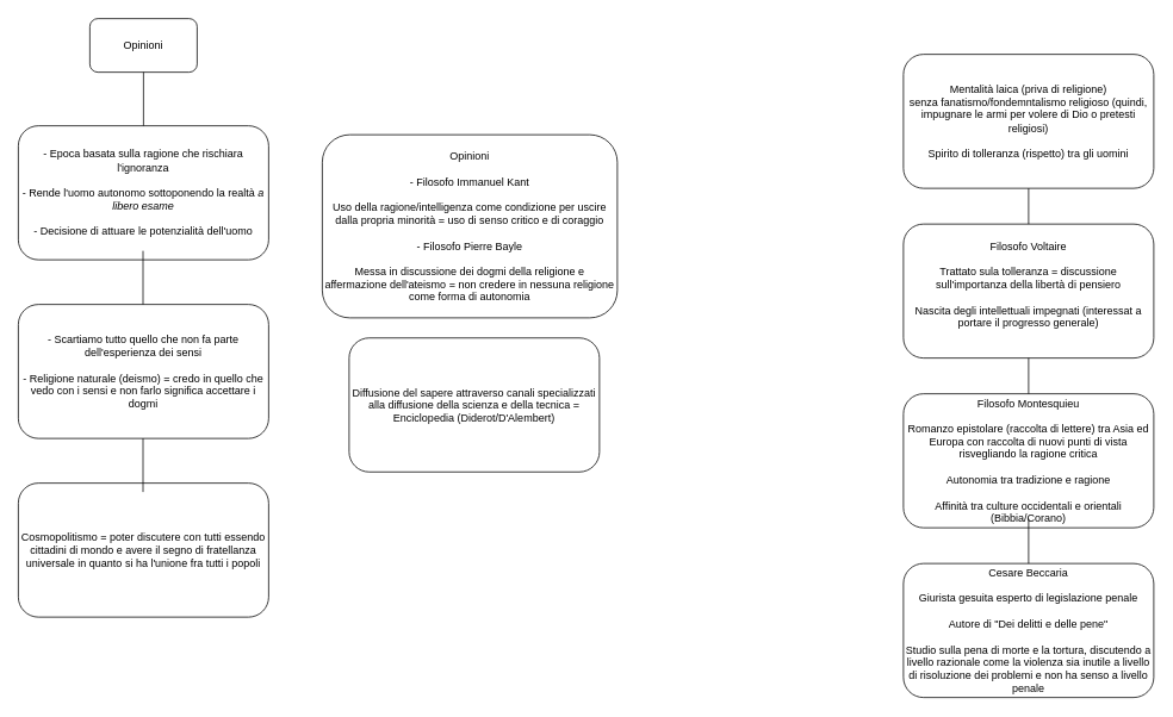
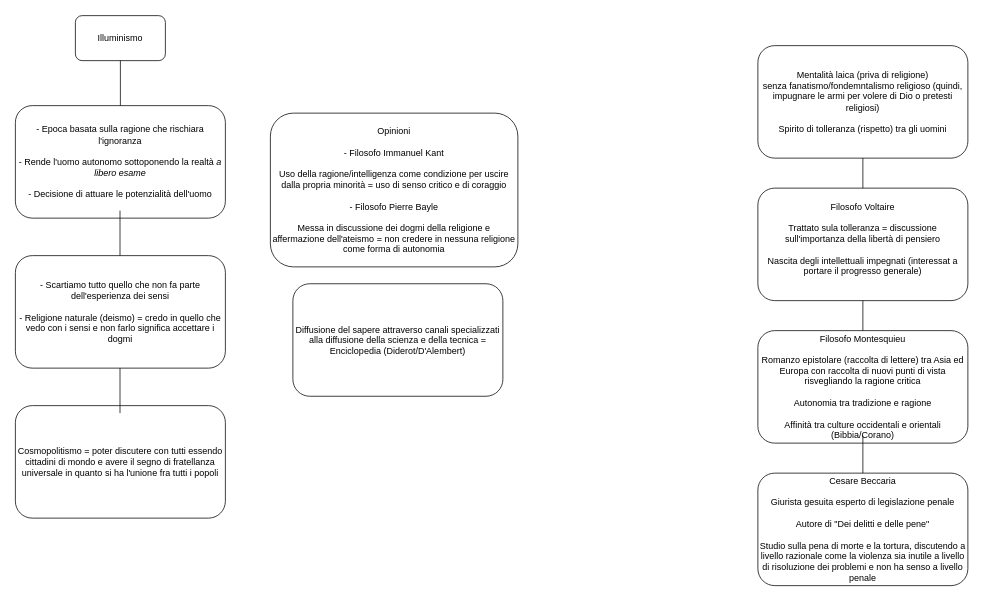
  <mxCell id="0" />
  <mxCell id="1" parent="0" />
- <mxCell id="2" value="Opinioni" style="rounded=1;whiteSpace=wrap;html=1;" vertex="1" parent="1"><mxGeometry x="100" y="20" width="120" height="60" as="geometry" /></mxCell>
+ <mxCell id="2" value="Illuminismo" style="rounded=1;whiteSpace=wrap;html=1;" vertex="1" parent="1"><mxGeometry x="100" y="20" width="120" height="60" as="geometry" /></mxCell>
  <mxCell id="3" value="- Epoca basata sulla ragione che rischiara l'ignoranza&lt;br&gt;&lt;br&gt;- Rende l'uomo autonomo sottoponendo la realtà &lt;i&gt;a libero esame&lt;/i&gt;&lt;br&gt;&lt;br&gt;- Decisione di attuare le potenzialità dell'uomo" style="rounded=1;whiteSpace=wrap;html=1;" vertex="1" parent="1"><mxGeometry x="20" y="140" width="280" height="150" as="geometry" /></mxCell>
  <mxCell id="4" value="" style="endArrow=none;html=1;rounded=0;" edge="1" parent="1" source="3"><mxGeometry width="50" height="50" relative="1" as="geometry"><mxPoint x="110" y="130" as="sourcePoint" /><mxPoint x="160" y="80" as="targetPoint" /></mxGeometry></mxCell>
  <mxCell id="5" value="Opinioni&lt;br&gt;&lt;br&gt;- Filosofo Immanuel Kant&lt;br&gt;&lt;br&gt;Uso della ragione/intelligenza come condizione per uscire dalla propria minorità = uso di senso critico e di coraggio&lt;br&gt;&lt;br&gt;- Filosofo Pierre Bayle&lt;br&gt;&lt;br&gt;Messa in discussione dei dogmi della religione e affermazione dell'ateismo = non credere in nessuna religione come forma di autonomia" style="rounded=1;whiteSpace=wrap;html=1;" vertex="1" parent="1"><mxGeometry x="360" y="150" width="330" height="205" as="geometry" /></mxCell>
  <mxCell id="6" value="- Scartiamo tutto quello che non fa parte dell'esperienza dei sensi&lt;br&gt;&lt;br&gt;- Religione naturale (deismo) = credo in quello che vedo con i sensi e non farlo significa accettare i dogmi&lt;br&gt;" style="rounded=1;whiteSpace=wrap;html=1;" vertex="1" parent="1"><mxGeometry x="20" y="340" width="280" height="150" as="geometry" /></mxCell>
  <mxCell id="7" value="" style="endArrow=none;html=1;rounded=0;" edge="1" parent="1"><mxGeometry width="50" height="50" relative="1" as="geometry"><mxPoint x="159.5" y="340" as="sourcePoint" /><mxPoint x="159.5" y="280" as="targetPoint" /></mxGeometry></mxCell>
  <mxCell id="8" value="Diffusione del sapere attraverso canali specializzati alla diffusione della scienza e della tecnica = Enciclopedia (Diderot/D'Alembert)" style="rounded=1;whiteSpace=wrap;html=1;" vertex="1" parent="1"><mxGeometry x="390" y="377.5" width="280" height="150" as="geometry" /></mxCell>
  <mxCell id="9" value="Cosmopolitismo = poter discutere con tutti essendo cittadini di mondo e avere il segno di fratellanza universale in quanto si ha l'unione fra tutti i popoli" style="rounded=1;whiteSpace=wrap;html=1;" vertex="1" parent="1"><mxGeometry x="20" y="540" width="280" height="150" as="geometry" /></mxCell>
  <mxCell id="10" value="" style="endArrow=none;html=1;rounded=0;" edge="1" parent="1"><mxGeometry width="50" height="50" relative="1" as="geometry"><mxPoint x="159.5" y="550" as="sourcePoint" /><mxPoint x="159.5" y="490" as="targetPoint" /></mxGeometry></mxCell>
  <mxCell id="11" value="Cesare Beccaria&lt;br&gt;&lt;br&gt;Giurista gesuita esperto di legislazione penale&lt;br&gt;&lt;br&gt;Autore di &quot;Dei delitti e delle pene&quot;&lt;br&gt;&lt;br&gt;Studio sulla pena di morte e la tortura, discutendo a livello razionale come la violenza sia inutile a livello di risoluzione dei problemi e non ha senso a livello penale&lt;br&gt;" style="rounded=1;whiteSpace=wrap;html=1;" vertex="1" parent="1"><mxGeometry x="1010" y="630" width="280" height="150" as="geometry" /></mxCell>
  <mxCell id="12" value="Mentalità laica (priva di religione)&lt;br&gt;senza fanatismo/fondemntalismo religioso (quindi, impugnare le armi per volere di Dio o pretesti religiosi)&lt;br&gt;&lt;br&gt;Spirito di tolleranza (rispetto) tra gli uomini" style="rounded=1;whiteSpace=wrap;html=1;" vertex="1" parent="1"><mxGeometry x="1010" y="60" width="280" height="150" as="geometry" /></mxCell>
  <mxCell id="13" value="Filosofo Voltaire&lt;br&gt;&lt;br&gt;Trattato sula tolleranza = discussione sull'importanza della libertà di pensiero&lt;br&gt;&lt;br&gt;Nascita degli intellettuali impegnati (interessat a portare il progresso generale)&lt;br&gt;&lt;br&gt;" style="rounded=1;whiteSpace=wrap;html=1;" vertex="1" parent="1"><mxGeometry x="1010" y="250" width="280" height="150" as="geometry" /></mxCell>
  <mxCell id="14" value="Filosofo Montesquieu&lt;br&gt;&lt;br&gt;Romanzo epistolare (raccolta di lettere) tra Asia ed Europa con raccolta di nuovi punti di vista risvegliando la ragione critica&lt;br&gt;&lt;br&gt;Autonomia tra tradizione e ragione&lt;br&gt;&lt;br&gt;Affinità tra culture occidentali e orientali (Bibbia/Corano)" style="rounded=1;whiteSpace=wrap;html=1;" vertex="1" parent="1"><mxGeometry x="1010" y="440" width="280" height="150" as="geometry" /></mxCell>
  <mxCell id="15" value="" style="endArrow=none;html=1;rounded=0;entryX=0.5;entryY=1;entryDx=0;entryDy=0;exitX=0.5;exitY=0;exitDx=0;exitDy=0;" edge="1" parent="1" source="13" target="12"><mxGeometry width="50" height="50" relative="1" as="geometry"><mxPoint x="1070" y="310" as="sourcePoint" /><mxPoint x="1120" y="260" as="targetPoint" /></mxGeometry></mxCell>
  <mxCell id="16" value="" style="endArrow=none;html=1;rounded=0;entryX=0.5;entryY=1;entryDx=0;entryDy=0;" edge="1" parent="1" source="14" target="13"><mxGeometry width="50" height="50" relative="1" as="geometry"><mxPoint x="1070" y="310" as="sourcePoint" /><mxPoint x="1120" y="260" as="targetPoint" /></mxGeometry></mxCell>
  <mxCell id="17" value="" style="endArrow=none;html=1;rounded=0;" edge="1" parent="1" source="11"><mxGeometry width="50" height="50" relative="1" as="geometry"><mxPoint x="1070" y="310" as="sourcePoint" /><mxPoint x="1150" y="580" as="targetPoint" /></mxGeometry></mxCell>
